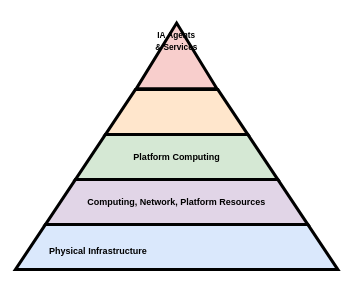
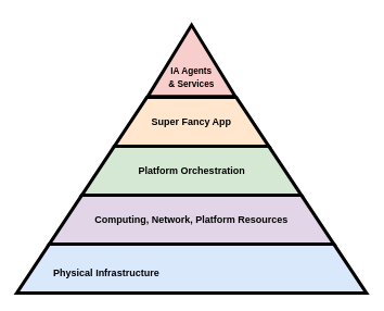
  <mxCell id="0" />
  <mxCell id="1" parent="0" />
  <mxCell id="2" value="" style="triangle;whiteSpace=wrap;html=1;rotation=-90;strokeWidth=4;fillColor=#f8cecc;strokeColor=#000000;" vertex="1" parent="1"><mxGeometry x="191.25" y="20" width="87.5" height="107.5" as="geometry" /></mxCell>
  <mxCell id="3" value="" style="shape=trapezoid;perimeter=trapezoidPerimeter;whiteSpace=wrap;html=1;fixedSize=1;size=40;strokeWidth=4;fillColor=#ffe6cc;strokeColor=#000000;" vertex="1" parent="1"><mxGeometry x="140" y="118.75" width="190" height="60" as="geometry" /></mxCell>
  <mxCell id="4" value="" style="shape=trapezoid;perimeter=trapezoidPerimeter;whiteSpace=wrap;html=1;fixedSize=1;size=40;strokeWidth=4;fillColor=#d5e8d4;strokeColor=#000000;" vertex="1" parent="1"><mxGeometry x="100" y="178.75" width="270" height="60" as="geometry" /></mxCell>
  <mxCell id="5" value="" style="shape=trapezoid;perimeter=trapezoidPerimeter;whiteSpace=wrap;html=1;fixedSize=1;size=40;strokeWidth=4;fillColor=#e1d5e7;strokeColor=#000000;" vertex="1" parent="1"><mxGeometry x="60" y="238.75" width="350" height="60" as="geometry" /></mxCell>
  <mxCell id="6" value="" style="shape=trapezoid;perimeter=trapezoidPerimeter;whiteSpace=wrap;html=1;fixedSize=1;size=40;strokeWidth=4;fillColor=#dae8fc;strokeColor=#000000;" vertex="1" parent="1"><mxGeometry x="20" y="298.75" width="430" height="60" as="geometry" /></mxCell>
  <mxCell id="7" value="Physical Infrastructure" style="text;html=1;align=center;verticalAlign=middle;whiteSpace=wrap;rounded=0;fontStyle=1" vertex="1" parent="1"><mxGeometry x="47.5" y="313.75" width="165" height="40" as="geometry" /></mxCell>
  <mxCell id="8" value="Computing, Network, Platform Resources" style="text;html=1;align=center;verticalAlign=middle;whiteSpace=wrap;rounded=0;fontStyle=1" vertex="1" parent="1"><mxGeometry x="100" y="238.75" width="270" height="60" as="geometry" /></mxCell>
- <mxCell id="9" value="Platform Computing" style="text;html=1;align=center;verticalAlign=middle;whiteSpace=wrap;rounded=0;fontStyle=1" vertex="1" parent="1"><mxGeometry x="162.5" y="178.75" width="145" height="60" as="geometry" /></mxCell>
- <mxCell id="11" value="&lt;font style=&quot;font-size: 11px;&quot;&gt;IA Agents &amp;amp; Services&lt;/font&gt;" style="text;html=1;align=center;verticalAlign=middle;whiteSpace=wrap;rounded=0;fontStyle=1" vertex="1" parent="1"><mxGeometry x="205" y="38.75" width="60" height="30" as="geometry" /></mxCell>
+ <mxCell id="9" value="Platform Orchestration" style="text;html=1;align=center;verticalAlign=middle;whiteSpace=wrap;rounded=0;fontStyle=1" vertex="1" parent="1"><mxGeometry x="162.5" y="178.75" width="145" height="60" as="geometry" /></mxCell>
+ <mxCell id="10" value="Super Fancy App" style="text;html=1;align=center;verticalAlign=middle;whiteSpace=wrap;rounded=0;fontStyle=1" vertex="1" parent="1"><mxGeometry x="175" y="133.75" width="120" height="30" as="geometry" /></mxCell>
+ <mxCell id="11" value="&lt;font style=&quot;font-size: 11px;&quot;&gt;IA Agents &amp;amp; Services&lt;/font&gt;" style="text;html=1;align=center;verticalAlign=middle;whiteSpace=wrap;rounded=0;fontStyle=1" vertex="1" parent="1"><mxGeometry x="205" y="78.75" width="60" height="30" as="geometry" /></mxCell>
